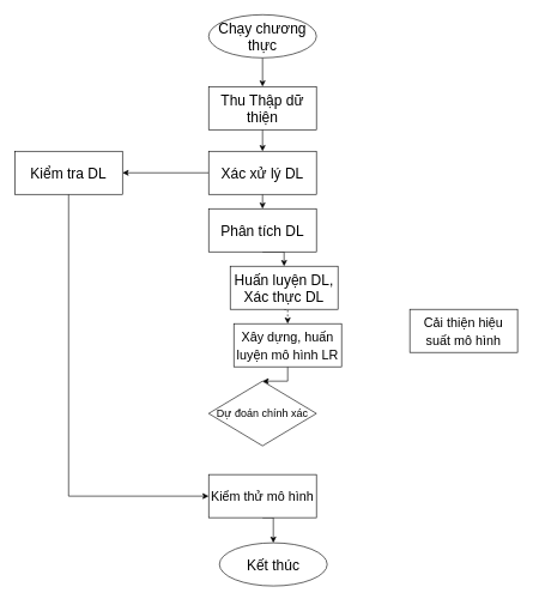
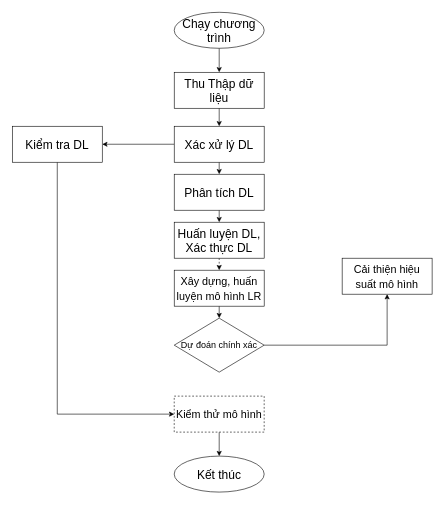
  <mxCell id="0" />
  <mxCell id="1" parent="0" />
  <mxCell id="2" style="edgeStyle=orthogonalEdgeStyle;rounded=0;orthogonalLoop=1;jettySize=auto;html=1;exitX=0.5;exitY=1;exitDx=0;exitDy=0;entryX=0.5;entryY=0;entryDx=0;entryDy=0;" parent="1" source="3" target="5" edge="1"><mxGeometry relative="1" as="geometry" /></mxCell>
- <mxCell id="3" value="&lt;font style=&quot;font-size: 20px;&quot;&gt;Chạy chương thực&lt;/font&gt;" style="ellipse;whiteSpace=wrap;html=1;" parent="1" vertex="1"><mxGeometry x="290" y="20" width="150" height="60" as="geometry" /></mxCell>
+ <mxCell id="3" value="&lt;font style=&quot;font-size: 20px;&quot;&gt;Chạy chương trình&lt;/font&gt;" style="ellipse;whiteSpace=wrap;html=1;" parent="1" vertex="1"><mxGeometry x="290" y="20" width="150" height="60" as="geometry" /></mxCell>
  <mxCell id="4" style="edgeStyle=orthogonalEdgeStyle;rounded=0;orthogonalLoop=1;jettySize=auto;html=1;exitX=0.5;exitY=1;exitDx=0;exitDy=0;entryX=0.5;entryY=0;entryDx=0;entryDy=0;" parent="1" source="5" target="8" edge="1"><mxGeometry relative="1" as="geometry" /></mxCell>
- <mxCell id="5" value="&lt;font style=&quot;font-size: 20px;&quot;&gt;Thu Thập dữ thiện&lt;/font&gt;" style="rounded=0;whiteSpace=wrap;html=1;" parent="1" vertex="1"><mxGeometry x="290" y="120" width="150" height="60" as="geometry" /></mxCell>
+ <mxCell id="5" value="&lt;font style=&quot;font-size: 20px;&quot;&gt;Thu Thập dữ liệu&lt;/font&gt;" style="rounded=0;whiteSpace=wrap;html=1;" parent="1" vertex="1"><mxGeometry x="290" y="120" width="150" height="60" as="geometry" /></mxCell>
  <mxCell id="6" style="edgeStyle=orthogonalEdgeStyle;rounded=0;orthogonalLoop=1;jettySize=auto;html=1;exitX=0.5;exitY=1;exitDx=0;exitDy=0;entryX=0.5;entryY=0;entryDx=0;entryDy=0;" parent="1" source="8" target="10" edge="1"><mxGeometry relative="1" as="geometry" /></mxCell>
  <mxCell id="7" style="edgeStyle=orthogonalEdgeStyle;rounded=0;orthogonalLoop=1;jettySize=auto;html=1;exitX=0;exitY=0.5;exitDx=0;exitDy=0;entryX=1;entryY=0.5;entryDx=0;entryDy=0;" parent="1" source="8" target="12" edge="1"><mxGeometry relative="1" as="geometry" /></mxCell>
  <mxCell id="8" value="&lt;font style=&quot;font-size: 20px;&quot;&gt;Xác xử lý DL&lt;/font&gt;" style="rounded=0;whiteSpace=wrap;html=1;" parent="1" vertex="1"><mxGeometry x="290" y="210" width="150" height="60" as="geometry" /></mxCell>
  <mxCell id="9" style="edgeStyle=orthogonalEdgeStyle;rounded=0;orthogonalLoop=1;jettySize=auto;html=1;exitX=0.5;exitY=1;exitDx=0;exitDy=0;entryX=0.5;entryY=0;entryDx=0;entryDy=0;" parent="1" source="10" target="14" edge="1"><mxGeometry relative="1" as="geometry" /></mxCell>
  <mxCell id="10" value="Phân tích DL" style="rounded=0;whiteSpace=wrap;html=1;fontSize=20;" parent="1" vertex="1"><mxGeometry x="290" y="290" width="150" height="60" as="geometry" /></mxCell>
  <mxCell id="11" style="edgeStyle=orthogonalEdgeStyle;rounded=0;orthogonalLoop=1;jettySize=auto;html=1;exitX=0.5;exitY=1;exitDx=0;exitDy=0;entryX=0;entryY=0.5;entryDx=0;entryDy=0;" parent="1" source="12" target="21" edge="1"><mxGeometry relative="1" as="geometry"><mxPoint x="94.429" y="690" as="targetPoint" /></mxGeometry></mxCell>
  <mxCell id="12" value="Kiểm tra DL" style="rounded=0;whiteSpace=wrap;html=1;fontSize=20;" parent="1" vertex="1"><mxGeometry x="20" y="210" width="150" height="60" as="geometry" /></mxCell>
  <mxCell id="13" style="edgeStyle=orthogonalEdgeStyle;rounded=0;orthogonalLoop=1;jettySize=auto;html=1;exitX=0.5;exitY=1;exitDx=0;exitDy=0;entryX=0.5;entryY=0;entryDx=0;entryDy=0;dashed=1;" parent="1" source="14" target="16" edge="1"><mxGeometry relative="1" as="geometry" /></mxCell>
- <mxCell id="14" value="Huấn luyện DL, Xác thực DL" style="rounded=0;whiteSpace=wrap;html=1;fontSize=20;" parent="1" vertex="1"><mxGeometry x="320" y="370" width="150" height="60" as="geometry" /></mxCell>
+ <mxCell id="14" value="Huấn luyện DL, Xác thực DL" style="rounded=0;whiteSpace=wrap;html=1;fontSize=20;" parent="1" vertex="1"><mxGeometry x="290" y="370" width="150" height="60" as="geometry" /></mxCell>
  <mxCell id="15" style="edgeStyle=orthogonalEdgeStyle;rounded=0;orthogonalLoop=1;jettySize=auto;html=1;exitX=0.5;exitY=1;exitDx=0;exitDy=0;entryX=0.5;entryY=0;entryDx=0;entryDy=0;" parent="1" source="16" target="18" edge="1"><mxGeometry relative="1" as="geometry" /></mxCell>
- <mxCell id="16" value="&lt;font style=&quot;font-size: 18px;&quot;&gt;Xây dựng, huấn luyện mô hình LR&lt;/font&gt;" style="rounded=0;whiteSpace=wrap;html=1;fontSize=20;" parent="1" vertex="1"><mxGeometry x="325" y="450" width="150" height="60" as="geometry" /></mxCell>
+ <mxCell id="16" value="&lt;font style=&quot;font-size: 18px;&quot;&gt;Xây dựng, huấn luyện mô hình LR&lt;/font&gt;" style="rounded=0;whiteSpace=wrap;html=1;fontSize=20;" parent="1" vertex="1"><mxGeometry x="290" y="450" width="150" height="60" as="geometry" /></mxCell>
+ <mxCell id="17" style="edgeStyle=orthogonalEdgeStyle;rounded=0;orthogonalLoop=1;jettySize=auto;html=1;exitX=1;exitY=0.5;exitDx=0;exitDy=0;entryX=0.5;entryY=1;entryDx=0;entryDy=0;" parent="1" source="18" target="19" edge="1"><mxGeometry relative="1" as="geometry" /></mxCell>
  <mxCell id="18" value="&lt;font style=&quot;font-size: 15px;&quot;&gt;Dự đoán chính xác&lt;/font&gt;" style="rhombus;whiteSpace=wrap;html=1;" parent="1" vertex="1"><mxGeometry x="290" y="530" width="150" height="90" as="geometry" /></mxCell>
  <mxCell id="19" value="&lt;font style=&quot;font-size: 18px;&quot;&gt;Cải thiện hiệu suất mô hình&lt;/font&gt;" style="rounded=0;whiteSpace=wrap;html=1;fontSize=20;" parent="1" vertex="1"><mxGeometry x="570" y="430" width="150" height="60" as="geometry" /></mxCell>
  <mxCell id="20" style="edgeStyle=orthogonalEdgeStyle;rounded=0;orthogonalLoop=1;jettySize=auto;html=1;exitX=0.5;exitY=1;exitDx=0;exitDy=0;entryX=0.5;entryY=0;entryDx=0;entryDy=0;" parent="1" source="21" target="22" edge="1"><mxGeometry relative="1" as="geometry" /></mxCell>
- <mxCell id="21" value="&lt;font style=&quot;font-size: 18px;&quot;&gt;Kiểm thử mô hình&lt;/font&gt;" style="rounded=0;whiteSpace=wrap;html=1;fontSize=20;" parent="1" vertex="1"><mxGeometry x="290" y="660" width="150" height="60" as="geometry" /></mxCell>
- <mxCell id="22" value="&lt;font style=&quot;font-size: 20px;&quot;&gt;Kết thúc&lt;/font&gt;" style="ellipse;whiteSpace=wrap;html=1;" parent="1" vertex="1"><mxGeometry x="305" y="755" width="150" height="60" as="geometry" /></mxCell>
+ <mxCell id="21" value="&lt;font style=&quot;font-size: 18px;&quot;&gt;Kiểm thử mô hình&lt;/font&gt;" style="rounded=0;whiteSpace=wrap;html=1;fontSize=20;dashed=1;" parent="1" vertex="1"><mxGeometry x="290" y="660" width="150" height="60" as="geometry" /></mxCell>
+ <mxCell id="22" value="&lt;font style=&quot;font-size: 20px;&quot;&gt;Kết thúc&lt;/font&gt;" style="ellipse;whiteSpace=wrap;html=1;" parent="1" vertex="1"><mxGeometry x="290" y="760" width="150" height="60" as="geometry" /></mxCell>
